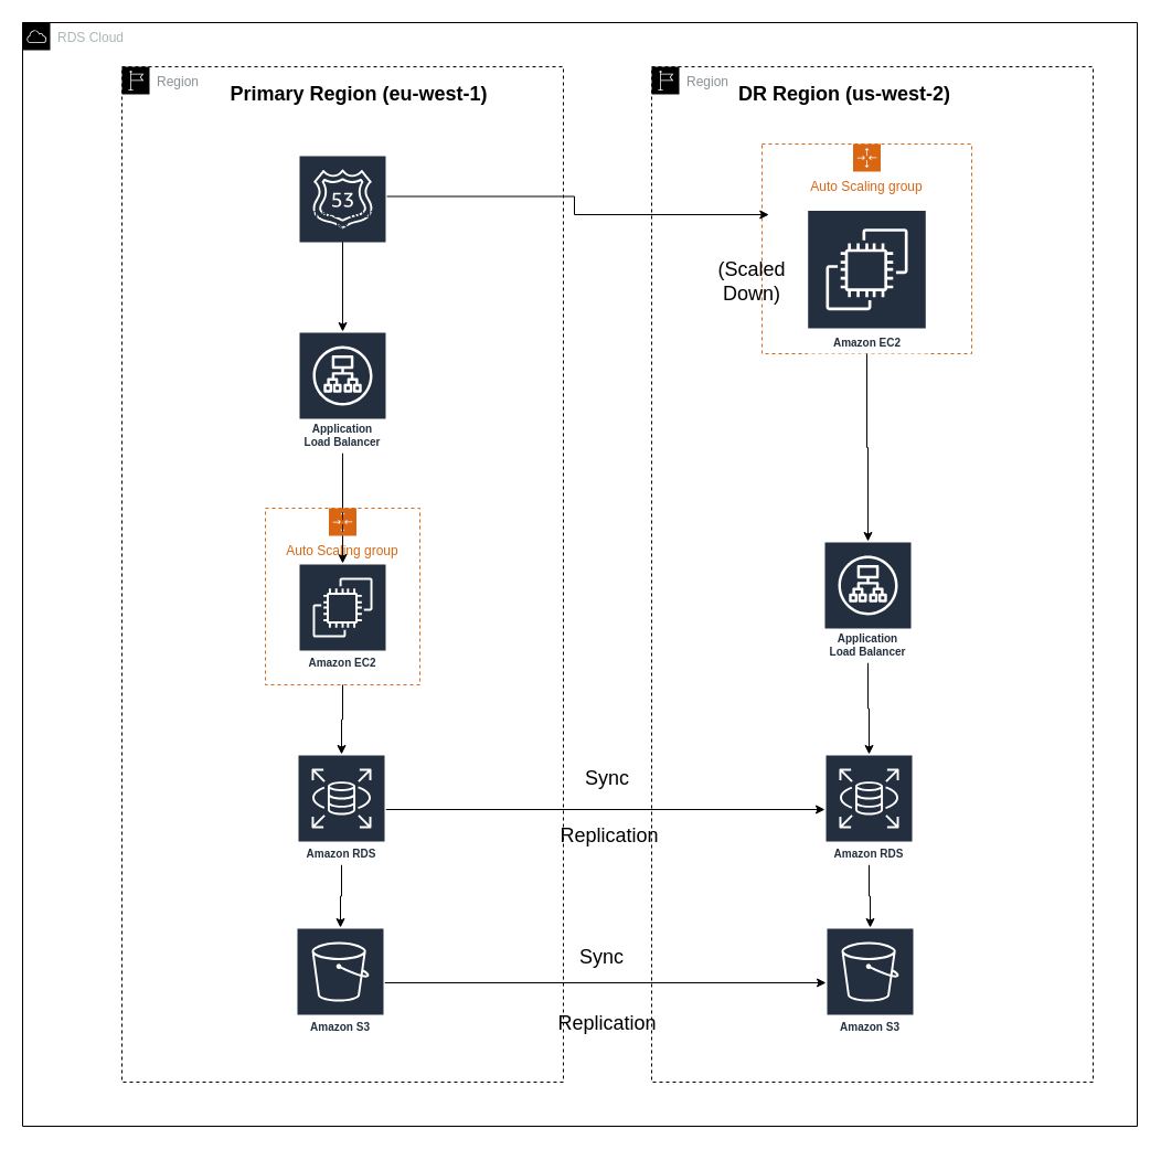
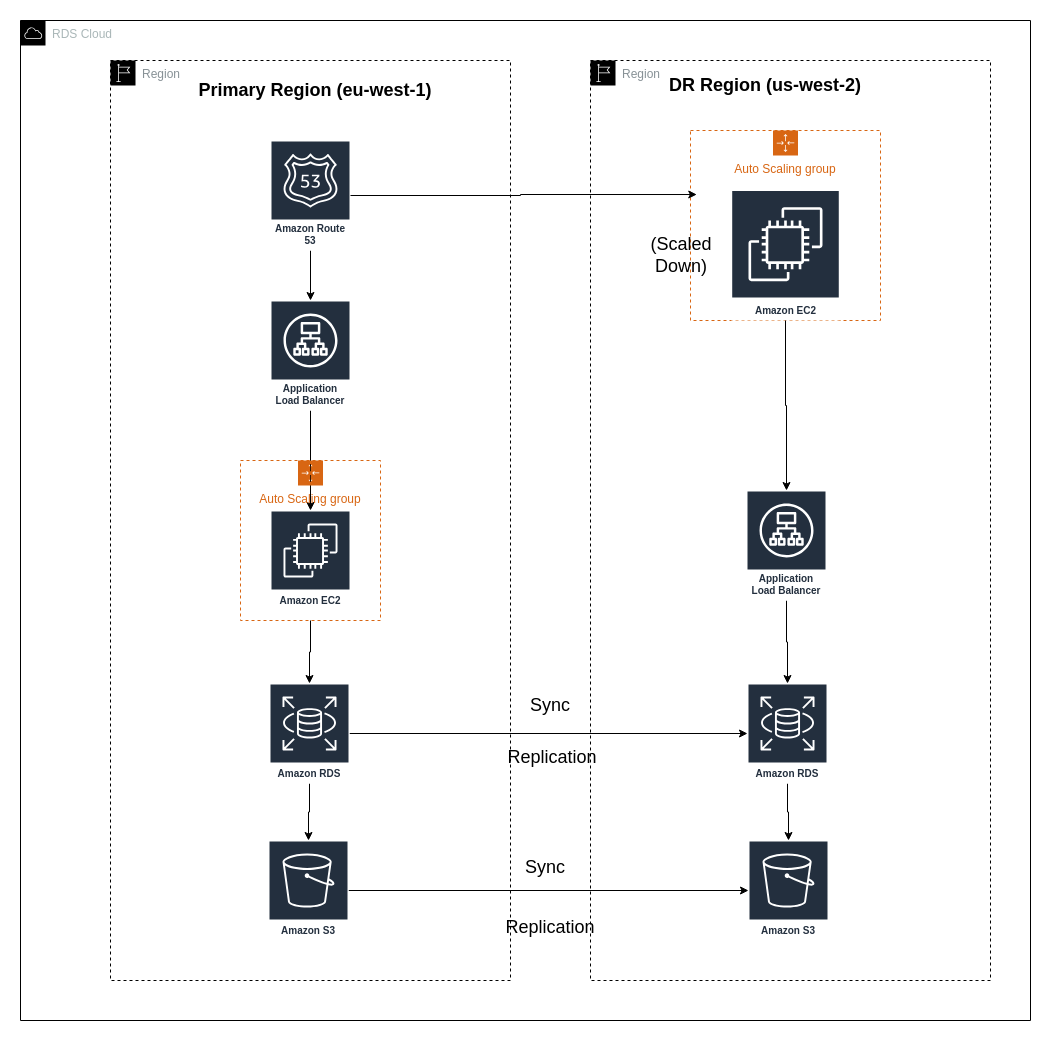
  <mxCell id="0" />
  <mxCell id="1" parent="0" />
  <mxCell id="2" value="RDS Cloud" style="sketch=0;outlineConnect=0;gradientColor=none;html=1;whiteSpace=wrap;fontSize=12;fontStyle=0;shape=mxgraph.aws4.group;grIcon=mxgraph.aws4.group_aws_cloud;strokeColor=default;fillColor=none;verticalAlign=top;align=left;spacingLeft=30;fontColor=#AAB7B8;dashed=0;" vertex="1" parent="1"><mxGeometry x="20" y="20" width="1010" height="1000" as="geometry" /></mxCell>
  <mxCell id="3" value="Region" style="sketch=0;outlineConnect=0;gradientColor=none;html=1;whiteSpace=wrap;fontSize=12;fontStyle=0;shape=mxgraph.aws4.group;grIcon=mxgraph.aws4.group_region;strokeColor=default;fillColor=none;verticalAlign=top;align=left;spacingLeft=30;fontColor=#879196;dashed=1;" parent="1" vertex="1"><mxGeometry x="110" y="60" width="400" height="920" as="geometry" /></mxCell>
  <mxCell id="4" value="Region" style="sketch=0;outlineConnect=0;gradientColor=none;html=1;whiteSpace=wrap;fontSize=12;fontStyle=0;shape=mxgraph.aws4.group;grIcon=mxgraph.aws4.group_region;strokeColor=default;fillColor=none;verticalAlign=top;align=left;spacingLeft=30;fontColor=#879196;dashed=1;" parent="1" vertex="1"><mxGeometry x="590" y="60" width="400" height="920" as="geometry" /></mxCell>
- <mxCell id="5" value="&lt;b&gt;&lt;font style=&quot;font-size: 18px;&quot;&gt;Primary Region (eu-west-1)&lt;/font&gt;&lt;/b&gt;" style="text;html=1;align=center;verticalAlign=middle;whiteSpace=wrap;rounded=0;" parent="1" vertex="1"><mxGeometry x="190" y="70" width="270" height="30" as="geometry" /></mxCell>
+ <mxCell id="5" value="&lt;b&gt;&lt;font style=&quot;font-size: 18px;&quot;&gt;Primary Region (eu-west-1)&lt;/font&gt;&lt;/b&gt;" style="text;html=1;align=center;verticalAlign=middle;whiteSpace=wrap;rounded=0;" parent="1" vertex="1"><mxGeometry x="180" y="75" width="270" height="30" as="geometry" /></mxCell>
  <mxCell id="6" value="&lt;b&gt;&lt;font style=&quot;font-size: 18px;&quot;&gt;DR Region (us-west-2)&lt;/font&gt;&lt;/b&gt;" style="text;html=1;align=center;verticalAlign=middle;whiteSpace=wrap;rounded=0;" parent="1" vertex="1"><mxGeometry x="630" y="70" width="270" height="30" as="geometry" /></mxCell>
  <mxCell id="7" style="edgeStyle=orthogonalEdgeStyle;rounded=0;orthogonalLoop=1;jettySize=auto;html=1;" parent="1" source="8" target="28" edge="1"><mxGeometry relative="1" as="geometry" /></mxCell>
  <mxCell id="8" value="Amazon S3" style="sketch=0;outlineConnect=0;fontColor=#232F3E;gradientColor=none;strokeColor=#ffffff;fillColor=#232F3E;dashed=0;verticalLabelPosition=middle;verticalAlign=bottom;align=center;html=1;whiteSpace=wrap;fontSize=10;fontStyle=1;spacing=3;shape=mxgraph.aws4.productIcon;prIcon=mxgraph.aws4.s3;" parent="1" vertex="1"><mxGeometry x="268" y="840" width="80" height="100" as="geometry" /></mxCell>
  <mxCell id="9" value="" style="edgeStyle=orthogonalEdgeStyle;rounded=0;orthogonalLoop=1;jettySize=auto;html=1;" parent="1" source="11" target="8" edge="1"><mxGeometry relative="1" as="geometry" /></mxCell>
  <mxCell id="10" style="edgeStyle=orthogonalEdgeStyle;rounded=0;orthogonalLoop=1;jettySize=auto;html=1;" parent="1" source="11" target="27" edge="1"><mxGeometry relative="1" as="geometry" /></mxCell>
  <mxCell id="11" value="Amazon RDS" style="sketch=0;outlineConnect=0;fontColor=#232F3E;gradientColor=none;strokeColor=#ffffff;fillColor=#232F3E;dashed=0;verticalLabelPosition=middle;verticalAlign=bottom;align=center;html=1;whiteSpace=wrap;fontSize=10;fontStyle=1;spacing=3;shape=mxgraph.aws4.productIcon;prIcon=mxgraph.aws4.rds;" parent="1" vertex="1"><mxGeometry x="269" y="683" width="80" height="100" as="geometry" /></mxCell>
  <mxCell id="12" value="" style="edgeStyle=orthogonalEdgeStyle;rounded=0;orthogonalLoop=1;jettySize=auto;html=1;" parent="1" source="13" target="16" edge="1"><mxGeometry relative="1" as="geometry" /></mxCell>
  <mxCell id="13" value="Application Load Balancer" style="sketch=0;outlineConnect=0;fontColor=#232F3E;gradientColor=none;strokeColor=#ffffff;fillColor=#232F3E;dashed=0;verticalLabelPosition=middle;verticalAlign=bottom;align=center;html=1;whiteSpace=wrap;fontSize=10;fontStyle=1;spacing=3;shape=mxgraph.aws4.productIcon;prIcon=mxgraph.aws4.application_load_balancer;" parent="1" vertex="1"><mxGeometry x="270" y="300" width="80" height="110" as="geometry" /></mxCell>
  <mxCell id="14" value="" style="group" parent="1" vertex="1" connectable="0"><mxGeometry x="240" y="460" width="140" height="160" as="geometry" /></mxCell>
  <mxCell id="15" value="Auto Scaling group" style="points=[[0,0],[0.25,0],[0.5,0],[0.75,0],[1,0],[1,0.25],[1,0.5],[1,0.75],[1,1],[0.75,1],[0.5,1],[0.25,1],[0,1],[0,0.75],[0,0.5],[0,0.25]];outlineConnect=0;gradientColor=none;html=1;whiteSpace=wrap;fontSize=12;fontStyle=0;container=1;pointerEvents=0;collapsible=0;recursiveResize=0;shape=mxgraph.aws4.groupCenter;grIcon=mxgraph.aws4.group_auto_scaling_group;grStroke=1;strokeColor=#D86613;fillColor=none;verticalAlign=top;align=center;fontColor=#D86613;dashed=1;spacingTop=25;" parent="14" vertex="1"><mxGeometry width="140" height="160" as="geometry" /></mxCell>
  <mxCell id="16" value="Amazon EC2" style="sketch=0;outlineConnect=0;fontColor=#232F3E;gradientColor=none;strokeColor=#ffffff;fillColor=#232F3E;dashed=0;verticalLabelPosition=middle;verticalAlign=bottom;align=center;html=1;whiteSpace=wrap;fontSize=10;fontStyle=1;spacing=3;shape=mxgraph.aws4.productIcon;prIcon=mxgraph.aws4.ec2;" parent="14" vertex="1"><mxGeometry x="30" y="50" width="80" height="100" as="geometry" /></mxCell>
  <mxCell id="17" value="" style="edgeStyle=orthogonalEdgeStyle;rounded=0;orthogonalLoop=1;jettySize=auto;html=1;" parent="1" source="18" target="13" edge="1"><mxGeometry relative="1" as="geometry" /></mxCell>
- <mxCell id="18" value="Amazon Route 53" style="sketch=0;outlineConnect=0;fontColor=#232F3E;gradientColor=none;strokeColor=#ffffff;fillColor=#232F3E;dashed=0;verticalLabelPosition=middle;verticalAlign=bottom;align=center;html=1;whiteSpace=wrap;fontSize=10;fontStyle=1;spacing=3;shape=mxgraph.aws4.productIcon;prIcon=mxgraph.aws4.route_53;" parent="1" vertex="1"><mxGeometry x="270" y="140" width="80" height="75" as="geometry" /></mxCell>
+ <mxCell id="18" value="Amazon Route 53" style="sketch=0;outlineConnect=0;fontColor=#232F3E;gradientColor=none;strokeColor=#ffffff;fillColor=#232F3E;dashed=0;verticalLabelPosition=middle;verticalAlign=bottom;align=center;html=1;whiteSpace=wrap;fontSize=10;fontStyle=1;spacing=3;shape=mxgraph.aws4.productIcon;prIcon=mxgraph.aws4.route_53;" parent="1" vertex="1"><mxGeometry x="270" y="140" width="80" height="110" as="geometry" /></mxCell>
  <mxCell id="19" value="" style="edgeStyle=orthogonalEdgeStyle;rounded=0;orthogonalLoop=1;jettySize=auto;html=1;" parent="1" source="15" target="11" edge="1"><mxGeometry relative="1" as="geometry" /></mxCell>
  <mxCell id="20" value="" style="edgeStyle=orthogonalEdgeStyle;rounded=0;orthogonalLoop=1;jettySize=auto;html=1;" edge="1" parent="1" source="21" target="27"><mxGeometry relative="1" as="geometry" /></mxCell>
  <mxCell id="21" value="Application Load Balancer" style="sketch=0;outlineConnect=0;fontColor=#232F3E;gradientColor=none;strokeColor=#ffffff;fillColor=#232F3E;dashed=0;verticalLabelPosition=middle;verticalAlign=bottom;align=center;html=1;whiteSpace=wrap;fontSize=10;fontStyle=1;spacing=3;shape=mxgraph.aws4.productIcon;prIcon=mxgraph.aws4.application_load_balancer;" parent="1" vertex="1"><mxGeometry x="746" y="490" width="80" height="110" as="geometry" /></mxCell>
  <mxCell id="22" value="" style="group" parent="1" vertex="1" connectable="0"><mxGeometry x="690" y="130" width="190" height="190.01" as="geometry" /></mxCell>
  <mxCell id="23" value="Auto Scaling group" style="points=[[0,0],[0.25,0],[0.5,0],[0.75,0],[1,0],[1,0.25],[1,0.5],[1,0.75],[1,1],[0.75,1],[0.5,1],[0.25,1],[0,1],[0,0.75],[0,0.5],[0,0.25]];outlineConnect=0;gradientColor=none;html=1;whiteSpace=wrap;fontSize=12;fontStyle=0;container=1;pointerEvents=0;collapsible=0;recursiveResize=0;shape=mxgraph.aws4.groupCenter;grIcon=mxgraph.aws4.group_auto_scaling_group;grStroke=1;strokeColor=#D86613;fillColor=none;verticalAlign=top;align=center;fontColor=#D86613;dashed=1;spacingTop=25;" parent="22" vertex="1"><mxGeometry width="190" height="190" as="geometry" /></mxCell>
  <mxCell id="24" value="&lt;font style=&quot;font-size: 18px;&quot;&gt;(Scaled Down)&lt;/font&gt;" style="text;html=1;align=center;verticalAlign=middle;whiteSpace=wrap;rounded=0;" vertex="1" parent="23"><mxGeometry x="-59.29" y="109.7" width="100" height="30" as="geometry" /></mxCell>
  <mxCell id="25" value="Amazon EC2" style="sketch=0;outlineConnect=0;fontColor=#232F3E;gradientColor=none;strokeColor=#ffffff;fillColor=#232F3E;dashed=0;verticalLabelPosition=middle;verticalAlign=bottom;align=center;html=1;whiteSpace=wrap;fontSize=10;fontStyle=1;spacing=3;shape=mxgraph.aws4.productIcon;prIcon=mxgraph.aws4.ec2;" parent="22" vertex="1"><mxGeometry x="40.71" y="59.38" width="108.57" height="130.63" as="geometry" /></mxCell>
  <mxCell id="26" value="" style="edgeStyle=orthogonalEdgeStyle;rounded=0;orthogonalLoop=1;jettySize=auto;html=1;" parent="1" source="27" target="28" edge="1"><mxGeometry relative="1" as="geometry" /></mxCell>
  <mxCell id="27" value="Amazon RDS" style="sketch=0;outlineConnect=0;fontColor=#232F3E;gradientColor=none;strokeColor=#ffffff;fillColor=#232F3E;dashed=0;verticalLabelPosition=middle;verticalAlign=bottom;align=center;html=1;whiteSpace=wrap;fontSize=10;fontStyle=1;spacing=3;shape=mxgraph.aws4.productIcon;prIcon=mxgraph.aws4.rds;" parent="1" vertex="1"><mxGeometry x="747" y="683" width="80" height="100" as="geometry" /></mxCell>
  <mxCell id="28" value="Amazon S3" style="sketch=0;outlineConnect=0;fontColor=#232F3E;gradientColor=none;strokeColor=#ffffff;fillColor=#232F3E;dashed=0;verticalLabelPosition=middle;verticalAlign=bottom;align=center;html=1;whiteSpace=wrap;fontSize=10;fontStyle=1;spacing=3;shape=mxgraph.aws4.productIcon;prIcon=mxgraph.aws4.s3;" parent="1" vertex="1"><mxGeometry x="748" y="840" width="80" height="100" as="geometry" /></mxCell>
  <mxCell id="29" style="edgeStyle=orthogonalEdgeStyle;rounded=0;orthogonalLoop=1;jettySize=auto;html=1;entryX=0.033;entryY=0.337;entryDx=0;entryDy=0;entryPerimeter=0;" edge="1" parent="1" source="18" target="23"><mxGeometry relative="1" as="geometry" /></mxCell>
  <mxCell id="30" style="edgeStyle=orthogonalEdgeStyle;rounded=0;orthogonalLoop=1;jettySize=auto;html=1;" edge="1" parent="1" source="23" target="21"><mxGeometry relative="1" as="geometry" /></mxCell>
  <mxCell id="31" value="&lt;font style=&quot;font-size: 18px;&quot;&gt;Sync&lt;/font&gt;" style="text;html=1;align=center;verticalAlign=middle;whiteSpace=wrap;rounded=0;" vertex="1" parent="1"><mxGeometry x="520" y="690" width="60" height="30" as="geometry" /></mxCell>
  <mxCell id="32" value="&lt;font style=&quot;font-size: 18px;&quot;&gt;Replication&lt;/font&gt;" style="text;html=1;align=center;verticalAlign=middle;whiteSpace=wrap;rounded=0;" vertex="1" parent="1"><mxGeometry x="522" y="742" width="60" height="30" as="geometry" /></mxCell>
  <mxCell id="33" value="&lt;font style=&quot;font-size: 18px;&quot;&gt;Replication&lt;/font&gt;" style="text;html=1;align=center;verticalAlign=middle;whiteSpace=wrap;rounded=0;" vertex="1" parent="1"><mxGeometry x="520" y="912" width="60" height="30" as="geometry" /></mxCell>
  <mxCell id="34" value="&lt;font style=&quot;font-size: 18px;&quot;&gt;Sync&lt;/font&gt;" style="text;html=1;align=center;verticalAlign=middle;whiteSpace=wrap;rounded=0;" vertex="1" parent="1"><mxGeometry x="515" y="852" width="60" height="30" as="geometry" /></mxCell>
